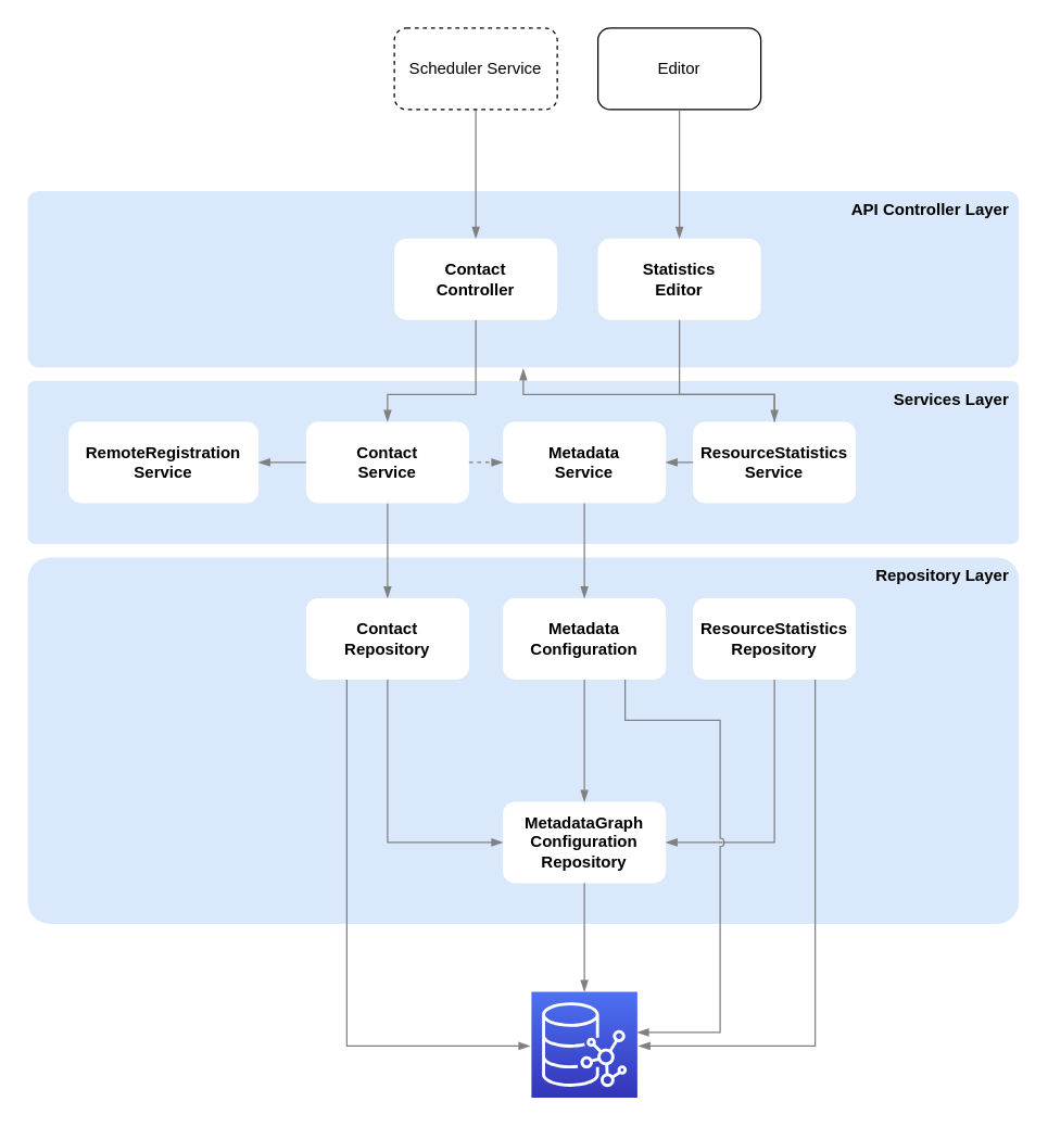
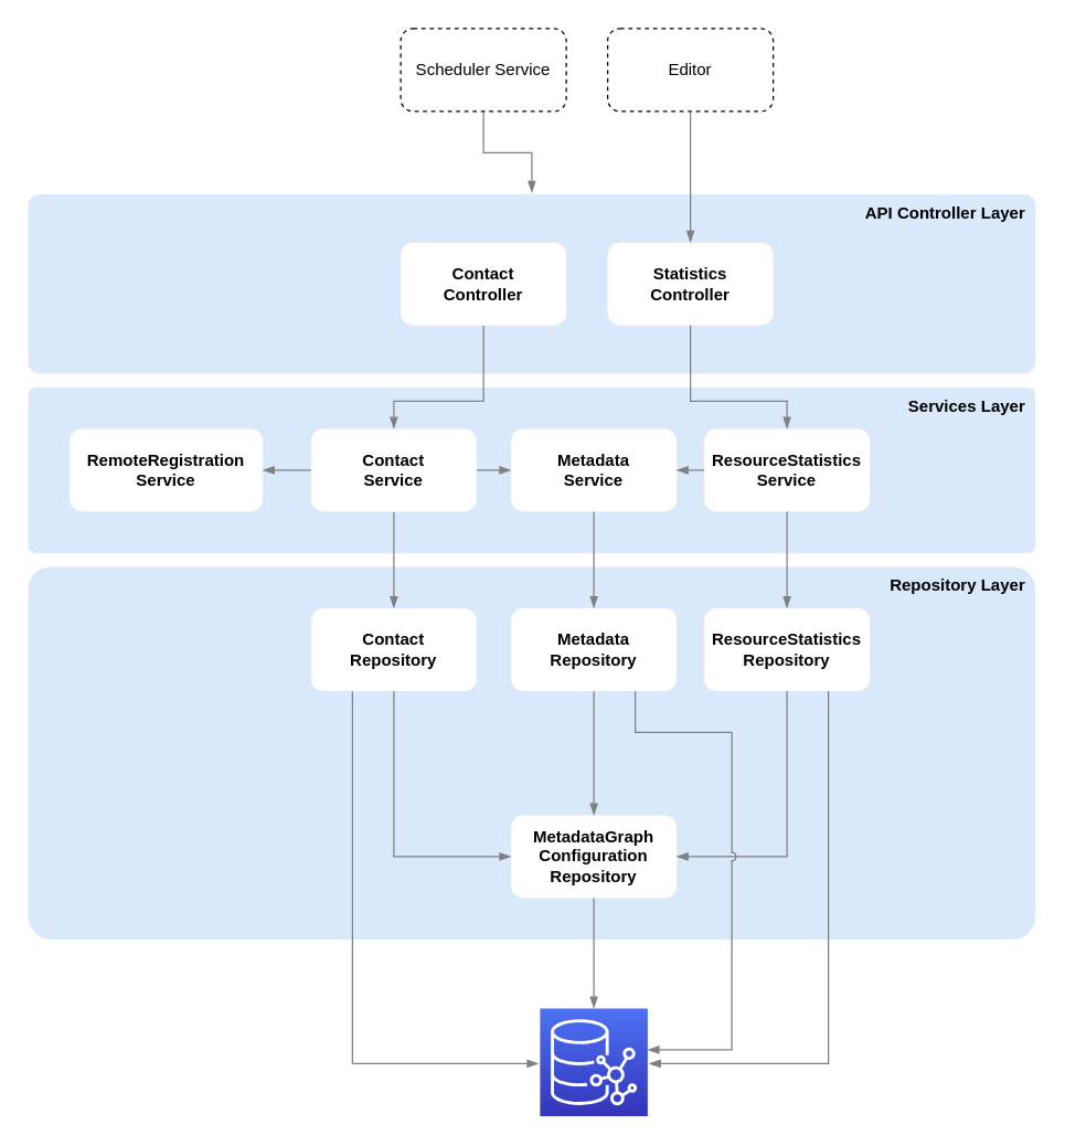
  <mxCell id="0" />
  <mxCell id="1" parent="0" />
  <mxCell id="2" value="API Controller Layer" style="rounded=1;whiteSpace=wrap;html=1;arcSize=6;align=right;horizontal=1;labelPosition=center;verticalLabelPosition=middle;verticalAlign=top;spacingRight=5;strokeWidth=1;perimeterSpacing=1;fontStyle=1;fillColor=#dae8fc;strokeColor=none;" parent="1" vertex="1"><mxGeometry x="20" y="140" width="730" height="130" as="geometry" /></mxCell>
  <mxCell id="3" value="Repository Layer" style="rounded=1;whiteSpace=wrap;html=1;arcSize=6;verticalAlign=top;align=right;spacingRight=5;fontStyle=1;fillColor=#dae8fc;strokeColor=none;" parent="1" vertex="1"><mxGeometry x="20" y="410" width="730" height="270" as="geometry" /></mxCell>
  <mxCell id="4" value="Services Layer" style="rounded=1;whiteSpace=wrap;html=1;arcSize=4;imageHeight=24;imageAspect=1;verticalAlign=top;align=right;spacingRight=5;fillColor=#dae8fc;strokeColor=none;fontStyle=1" parent="1" vertex="1"><mxGeometry x="20" y="280" width="730" height="120" as="geometry" /></mxCell>
- <mxCell id="5" value="Statistics&lt;br&gt;Editor" style="rounded=1;whiteSpace=wrap;html=1;strokeColor=none;fontStyle=1" parent="1" vertex="1"><mxGeometry x="440" y="175" width="120" height="60" as="geometry" /></mxCell>
+ <mxCell id="5" value="Statistics&lt;br&gt;Controller" style="rounded=1;whiteSpace=wrap;html=1;strokeColor=none;fontStyle=1" parent="1" vertex="1"><mxGeometry x="440" y="175" width="120" height="60" as="geometry" /></mxCell>
  <mxCell id="6" value="Metadata&lt;br&gt;Service" style="rounded=1;whiteSpace=wrap;html=1;fontStyle=1;strokeColor=none;" parent="1" vertex="1"><mxGeometry y="310" width="120" height="60" as="geometry" x="370" /></mxCell>
  <mxCell id="7" value="RemoteRegistration&lt;br&gt;Service" style="rounded=1;whiteSpace=wrap;html=1;fontStyle=1;strokeColor=none;" parent="1" vertex="1"><mxGeometry x="50" y="310" width="140" height="60" as="geometry" /></mxCell>
  <mxCell id="8" value="ResourceStatistics&lt;br&gt;Service" style="rounded=1;whiteSpace=wrap;html=1;fontStyle=1;strokeColor=none;" parent="1" vertex="1"><mxGeometry x="510" y="310" width="120" height="60" as="geometry" /></mxCell>
  <mxCell id="9" value="" style="edgeStyle=orthogonalEdgeStyle;rounded=0;orthogonalLoop=1;jettySize=auto;html=1;fontStyle=1;strokeColor=#808080;endArrow=blockThin;endFill=1;jumpStyle=none;exitX=0.5;exitY=1;exitDx=0;exitDy=0;" parent="1" source="5" target="8" edge="1"><mxGeometry relative="1" as="geometry"><mxPoint x="289.71" y="235" as="sourcePoint" /><mxPoint x="289.71" y="310" as="targetPoint" /><Array as="points"><mxPoint x="500" y="290" /><mxPoint x="570" y="290" /></Array></mxGeometry></mxCell>
- <mxCell id="10" value="Metadata&lt;br&gt;Configuration" style="rounded=1;whiteSpace=wrap;html=1;fontStyle=1;strokeColor=none;" parent="1" vertex="1"><mxGeometry y="440" width="120" height="60" as="geometry" x="370" /></mxCell>
+ <mxCell id="10" value="Metadata&lt;br&gt;Repository" style="rounded=1;whiteSpace=wrap;html=1;fontStyle=1;strokeColor=none;" parent="1" vertex="1"><mxGeometry y="440" width="120" height="60" as="geometry" x="370" /></mxCell>
  <mxCell id="11" value="ResourceStatistics&lt;br&gt;Repository" style="rounded=1;whiteSpace=wrap;html=1;fontStyle=1;strokeColor=none;" parent="1" vertex="1"><mxGeometry x="510" y="440" width="120" height="60" as="geometry" /></mxCell>
  <mxCell id="12" value="" style="edgeStyle=orthogonalEdgeStyle;rounded=0;orthogonalLoop=1;jettySize=auto;html=1;fontStyle=1;strokeColor=#808080;endArrow=blockThin;endFill=1;jumpStyle=arc;" parent="1" source="6" target="10" edge="1"><mxGeometry relative="1" as="geometry"><mxPoint x="289.71" y="370" as="sourcePoint" /><mxPoint x="289.71" y="445" as="targetPoint" /></mxGeometry></mxCell>
- <mxCell id="13" value="" style="edgeStyle=orthogonalEdgeStyle;rounded=0;orthogonalLoop=1;jettySize=auto;html=1;fontStyle=1;strokeColor=#808080;endArrow=blockThin;endFill=1;" parent="1" source="8" target="2" edge="1"><mxGeometry relative="1" as="geometry"><mxPoint x="590" y="360" as="sourcePoint" /><mxPoint x="590" y="435" as="targetPoint" /></mxGeometry></mxCell>
- <mxCell id="14" value="Editor" style="rounded=1;whiteSpace=wrap;html=1;dashed=0;" parent="1" vertex="1"><mxGeometry x="440" y="20" width="120" height="60" as="geometry" /></mxCell>
- <mxCell id="15" value="" style="edgeStyle=orthogonalEdgeStyle;rounded=0;orthogonalLoop=1;jettySize=auto;html=1;fontStyle=1;strokeColor=#808080;endArrow=blockThin;endFill=1;jumpStyle=arc;exitX=0.5;exitY=1;exitDx=0;exitDy=0;entryX=0.5;entryY=0;entryDx=0;entryDy=0;" parent="1" source="17" target="19" edge="1"><mxGeometry relative="1" as="geometry"><mxPoint x="310" y="80" as="sourcePoint" /><mxPoint x="310" y="175" as="targetPoint" /></mxGeometry></mxCell>
+ <mxCell id="13" value="" style="edgeStyle=orthogonalEdgeStyle;rounded=0;orthogonalLoop=1;jettySize=auto;html=1;fontStyle=1;strokeColor=#808080;endArrow=blockThin;endFill=1;" parent="1" source="8" target="11" edge="1"><mxGeometry relative="1" as="geometry"><mxPoint x="590" y="360" as="sourcePoint" /><mxPoint x="590" y="435" as="targetPoint" /></mxGeometry></mxCell>
+ <mxCell id="14" value="Editor" style="rounded=1;whiteSpace=wrap;html=1;dashed=1;" parent="1" vertex="1"><mxGeometry x="440" y="20" width="120" height="60" as="geometry" /></mxCell>
+ <mxCell id="15" value="" style="edgeStyle=orthogonalEdgeStyle;rounded=0;orthogonalLoop=1;jettySize=auto;html=1;fontStyle=1;strokeColor=#808080;endArrow=blockThin;endFill=1;jumpStyle=arc;exitX=0.5;exitY=1;exitDx=0;exitDy=0;" parent="1" source="17" target="2" edge="1"><mxGeometry relative="1" as="geometry"><mxPoint x="310" y="80" as="sourcePoint" /><mxPoint x="310" y="175" as="targetPoint" /></mxGeometry></mxCell>
  <mxCell id="16" value="" style="edgeStyle=orthogonalEdgeStyle;rounded=0;orthogonalLoop=1;jettySize=auto;html=1;fontStyle=1;strokeColor=#808080;endArrow=blockThin;endFill=1;" parent="1" source="14" target="5" edge="1"><mxGeometry relative="1" as="geometry"><mxPoint x="580" y="50" as="sourcePoint" /><mxPoint x="290" y="180" as="targetPoint" /><Array as="points" /></mxGeometry></mxCell>
  <mxCell id="17" value="Scheduler Service" style="rounded=1;whiteSpace=wrap;html=1;dashed=1;" parent="1" vertex="1"><mxGeometry x="290" y="20" width="120" height="60" as="geometry" /></mxCell>
  <mxCell id="18" value="" style="edgeStyle=orthogonalEdgeStyle;rounded=0;orthogonalLoop=1;jettySize=auto;html=1;fontStyle=1;strokeColor=#808080;endFill=1;endArrow=blockThin;entryX=0.5;entryY=0;entryDx=0;entryDy=0;exitX=0.5;exitY=1;exitDx=0;exitDy=0;jumpStyle=arc;" parent="1" source="19" target="21" edge="1"><mxGeometry relative="1" as="geometry"><Array as="points"><mxPoint x="350" y="290" /><mxPoint x="285" y="290" /></Array></mxGeometry></mxCell>
  <mxCell id="19" value="Contact&lt;br&gt;Controller" style="rounded=1;whiteSpace=wrap;html=1;strokeColor=none;fontStyle=1" parent="1" vertex="1"><mxGeometry x="290" y="175" width="120" height="60" as="geometry" /></mxCell>
  <mxCell id="20" value="" style="edgeStyle=orthogonalEdgeStyle;rounded=0;orthogonalLoop=1;jettySize=auto;html=1;fontStyle=1;strokeColor=#808080;endFill=1;endArrow=blockThin;" parent="1" source="21" target="22" edge="1"><mxGeometry relative="1" as="geometry" /></mxCell>
  <mxCell id="21" value="Contact&lt;br&gt;Service" style="rounded=1;whiteSpace=wrap;html=1;fontStyle=1;strokeColor=none;" parent="1" vertex="1"><mxGeometry x="225" y="310" width="120" height="60" as="geometry" /></mxCell>
  <mxCell id="22" value="Contact&lt;br&gt;Repository" style="rounded=1;whiteSpace=wrap;html=1;fontStyle=1;strokeColor=none;" parent="1" vertex="1"><mxGeometry x="225" y="440" width="120" height="60" as="geometry" /></mxCell>
  <mxCell id="23" value="" style="edgeStyle=orthogonalEdgeStyle;rounded=0;orthogonalLoop=1;jettySize=auto;html=1;entryX=1;entryY=0.5;entryDx=0;entryDy=0;exitX=0;exitY=0.5;exitDx=0;exitDy=0;fontStyle=1;strokeColor=#808080;endFill=1;endArrow=blockThin;" parent="1" source="21" target="7" edge="1"><mxGeometry relative="1" as="geometry"><mxPoint x="10" y="370" as="sourcePoint" /><mxPoint x="410" y="380" as="targetPoint" /></mxGeometry></mxCell>
  <mxCell id="24" value="" style="outlineConnect=0;fontColor=#232F3E;gradientColor=#4D72F3;gradientDirection=north;fillColor=#3334B9;strokeColor=#ffffff;dashed=0;verticalLabelPosition=bottom;verticalAlign=top;align=center;html=1;fontSize=12;fontStyle=0;aspect=fixed;shape=mxgraph.aws4.resourceIcon;resIcon=mxgraph.aws4.neptune;" vertex="1" parent="1"><mxGeometry x="391" y="730" width="78" height="78" as="geometry" /></mxCell>
- <mxCell id="25" value="" style="edgeStyle=orthogonalEdgeStyle;rounded=0;orthogonalLoop=1;jettySize=auto;html=1;entryX=0;entryY=0.5;entryDx=0;entryDy=0;exitX=1;exitY=0.5;exitDx=0;exitDy=0;fontStyle=1;strokeColor=#808080;endFill=1;endArrow=blockThin;dashed=1;" edge="1" parent="1" source="21" target="6"><mxGeometry relative="1" as="geometry"><mxPoint x="235" y="350" as="sourcePoint" /><mxPoint x="200" y="350" as="targetPoint" /></mxGeometry></mxCell>
+ <mxCell id="25" value="" style="edgeStyle=orthogonalEdgeStyle;rounded=0;orthogonalLoop=1;jettySize=auto;html=1;entryX=0;entryY=0.5;entryDx=0;entryDy=0;exitX=1;exitY=0.5;exitDx=0;exitDy=0;fontStyle=1;strokeColor=#808080;endFill=1;endArrow=blockThin;" edge="1" parent="1" source="21" target="6"><mxGeometry relative="1" as="geometry"><mxPoint x="235" y="350" as="sourcePoint" /><mxPoint x="200" y="350" as="targetPoint" /></mxGeometry></mxCell>
  <mxCell id="26" value="MetadataGraph&lt;br&gt;Configuration&lt;br&gt;Repository" style="rounded=1;whiteSpace=wrap;html=1;fontStyle=1;strokeColor=none;" vertex="1" parent="1"><mxGeometry y="590" width="120" height="60" as="geometry" x="370" /></mxCell>
  <mxCell id="27" value="" style="edgeStyle=orthogonalEdgeStyle;rounded=0;orthogonalLoop=1;jettySize=auto;html=1;fontStyle=1;strokeColor=#808080;endArrow=blockThin;endFill=1;jumpStyle=arc;exitX=0.5;exitY=1;exitDx=0;exitDy=0;entryX=0.5;entryY=0;entryDx=0;entryDy=0;" edge="1" parent="1" source="10" target="26"><mxGeometry relative="1" as="geometry"><mxPoint x="429.66" y="510" as="sourcePoint" /><mxPoint x="429.66" y="580" as="targetPoint" /></mxGeometry></mxCell>
  <mxCell id="28" value="" style="edgeStyle=orthogonalEdgeStyle;rounded=0;orthogonalLoop=1;jettySize=auto;html=1;fontStyle=1;strokeColor=#808080;endArrow=blockThin;endFill=1;jumpStyle=arc;exitX=0.5;exitY=1;exitDx=0;exitDy=0;entryX=1;entryY=0.5;entryDx=0;entryDy=0;" edge="1" parent="1" source="11" target="26"><mxGeometry relative="1" as="geometry"><mxPoint x="569.66" y="520" as="sourcePoint" /><mxPoint x="569.66" y="610" as="targetPoint" /><Array as="points"><mxPoint x="570" y="620" /></Array></mxGeometry></mxCell>
  <mxCell id="29" value="" style="edgeStyle=orthogonalEdgeStyle;rounded=0;orthogonalLoop=1;jettySize=auto;html=1;fontStyle=1;strokeColor=#808080;endArrow=blockThin;endFill=1;jumpStyle=arc;exitX=0.5;exitY=1;exitDx=0;exitDy=0;entryX=0;entryY=0.5;entryDx=0;entryDy=0;" edge="1" parent="1" source="22" target="26"><mxGeometry relative="1" as="geometry"><mxPoint x="280" y="530" as="sourcePoint" /><mxPoint x="430" y="590" as="targetPoint" /><Array as="points"><mxPoint x="285" y="620" /></Array></mxGeometry></mxCell>
  <mxCell id="30" value="" style="edgeStyle=orthogonalEdgeStyle;rounded=0;orthogonalLoop=1;jettySize=auto;html=1;fontStyle=1;strokeColor=#808080;endArrow=blockThin;endFill=1;jumpStyle=arc;exitX=0.75;exitY=1;exitDx=0;exitDy=0;" edge="1" parent="1" source="11"><mxGeometry relative="1" as="geometry"><mxPoint x="610" y="590" as="sourcePoint" /><mxPoint x="470" y="770" as="targetPoint" /><Array as="points"><mxPoint x="600" y="770" /></Array></mxGeometry></mxCell>
  <mxCell id="31" value="" style="edgeStyle=orthogonalEdgeStyle;rounded=0;orthogonalLoop=1;jettySize=auto;html=1;fontStyle=1;strokeColor=#808080;endArrow=blockThin;endFill=1;jumpStyle=arc;exitX=0.25;exitY=1;exitDx=0;exitDy=0;" edge="1" parent="1" source="22"><mxGeometry relative="1" as="geometry"><mxPoint x="250" y="640" as="sourcePoint" /><mxPoint x="390" y="770" as="targetPoint" /><Array as="points"><mxPoint x="255" y="770" /></Array></mxGeometry></mxCell>
  <mxCell id="32" value="" style="edgeStyle=orthogonalEdgeStyle;rounded=0;orthogonalLoop=1;jettySize=auto;html=1;fontStyle=1;strokeColor=#808080;endArrow=blockThin;endFill=1;jumpStyle=arc;exitX=0.5;exitY=1;exitDx=0;exitDy=0;" edge="1" parent="1" source="26" target="24"><mxGeometry relative="1" as="geometry"><mxPoint x="330" y="630" as="sourcePoint" /><mxPoint x="330" y="720" as="targetPoint" /></mxGeometry></mxCell>
  <mxCell id="33" value="" style="edgeStyle=orthogonalEdgeStyle;rounded=0;orthogonalLoop=1;jettySize=auto;html=1;fontStyle=1;strokeColor=#808080;endArrow=blockThin;endFill=1;jumpStyle=arc;exitX=0.75;exitY=1;exitDx=0;exitDy=0;" edge="1" parent="1" source="10" target="24"><mxGeometry relative="1" as="geometry"><mxPoint x="440" y="510" as="sourcePoint" /><mxPoint x="480" y="750" as="targetPoint" /><Array as="points"><mxPoint x="460" y="530" /><mxPoint x="530" y="530" /><mxPoint x="530" y="760" /></Array></mxGeometry></mxCell>
  <mxCell id="34" value="" style="edgeStyle=orthogonalEdgeStyle;rounded=0;orthogonalLoop=1;jettySize=auto;html=1;fontStyle=1;strokeColor=#808080;endArrow=blockThin;endFill=1;jumpStyle=arc;exitX=0;exitY=0.5;exitDx=0;exitDy=0;entryX=1;entryY=0.5;entryDx=0;entryDy=0;" edge="1" parent="1" source="8" target="6"><mxGeometry relative="1" as="geometry"><mxPoint x="440" y="510" as="sourcePoint" /><mxPoint x="440" y="600" as="targetPoint" /></mxGeometry></mxCell>
